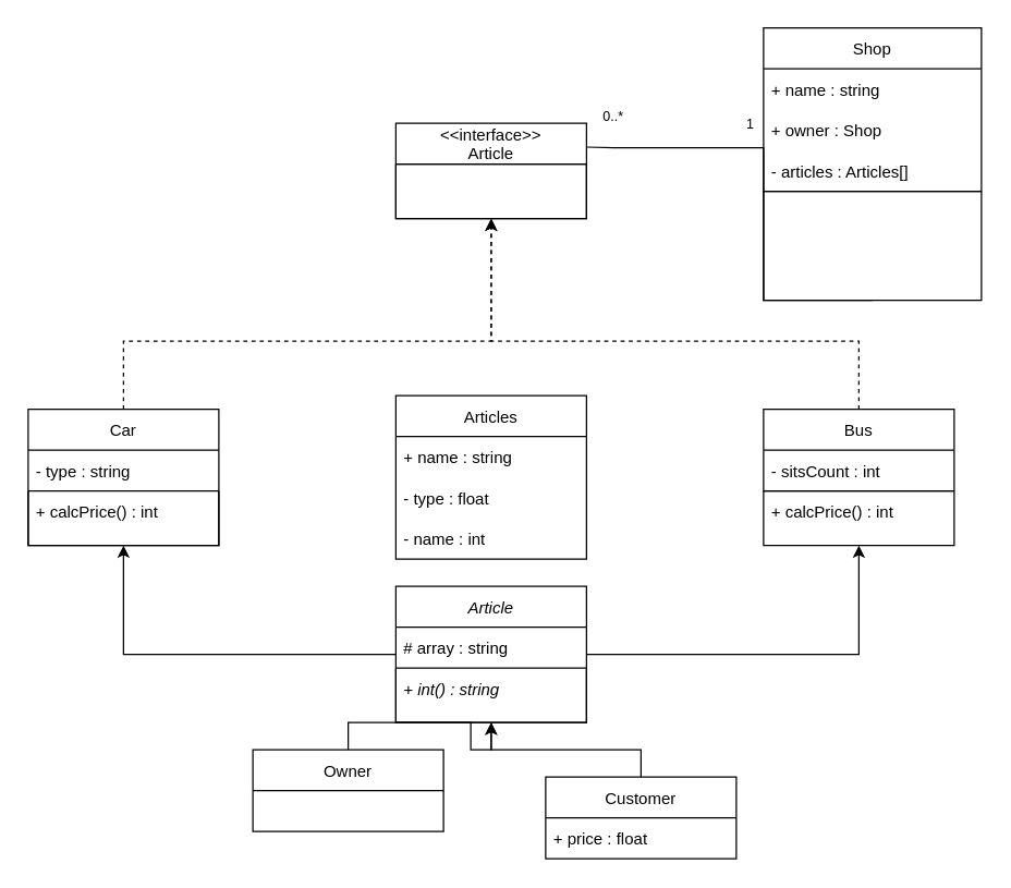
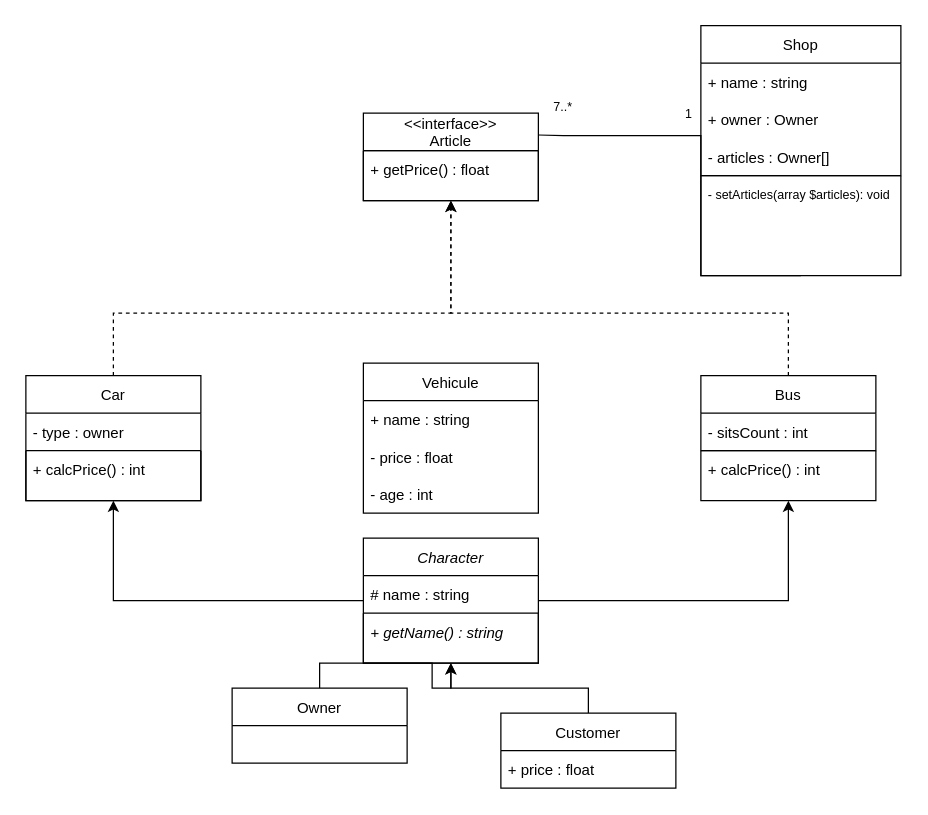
  <mxCell id="0" />
  <mxCell id="1" parent="0" />
  <mxCell id="2" style="edgeStyle=orthogonalEdgeStyle;rounded=0;orthogonalLoop=1;jettySize=auto;html=1;entryX=0.5;entryY=1;entryDx=0;entryDy=0;" parent="1" source="3" target="28" edge="1"><mxGeometry relative="1" as="geometry"><Array as="points"><mxPoint x="630" y="480" /></Array></mxGeometry></mxCell>
- <mxCell id="3" value="Article" style="swimlane;fontStyle=2;childLayout=stackLayout;horizontal=1;startSize=30;horizontalStack=0;resizeParent=1;resizeParentMax=0;resizeLast=0;collapsible=1;marginBottom=0;" parent="1" vertex="1"><mxGeometry x="290" y="430" width="140" height="100" as="geometry" /></mxCell>
- <mxCell id="4" value="# array : string" style="text;strokeColor=none;fillColor=none;align=left;verticalAlign=middle;spacingLeft=4;spacingRight=4;overflow=hidden;points=[[0,0.5],[1,0.5]];portConstraint=eastwest;rotatable=0;" parent="3" vertex="1"><mxGeometry y="30" width="140" height="30" as="geometry" /></mxCell>
+ <mxCell id="3" value="Character" style="swimlane;fontStyle=2;childLayout=stackLayout;horizontal=1;startSize=30;horizontalStack=0;resizeParent=1;resizeParentMax=0;resizeLast=0;collapsible=1;marginBottom=0;" parent="1" vertex="1"><mxGeometry x="290" y="430" width="140" height="100" as="geometry" /></mxCell>
+ <mxCell id="4" value="# name : string" style="text;strokeColor=none;fillColor=none;align=left;verticalAlign=middle;spacingLeft=4;spacingRight=4;overflow=hidden;points=[[0,0.5],[1,0.5]];portConstraint=eastwest;rotatable=0;" parent="3" vertex="1"><mxGeometry y="30" width="140" height="30" as="geometry" /></mxCell>
  <mxCell id="5" value="" style="swimlane;startSize=0;" parent="3" vertex="1"><mxGeometry y="60" width="140" height="40" as="geometry" /></mxCell>
- <mxCell id="6" value="+ int() : string" style="text;strokeColor=none;fillColor=none;align=left;verticalAlign=middle;spacingLeft=4;spacingRight=4;overflow=hidden;points=[[0,0.5],[1,0.5]];portConstraint=eastwest;rotatable=0;fontStyle=2" parent="5" vertex="1"><mxGeometry width="140" height="30" as="geometry" /></mxCell>
+ <mxCell id="6" value="+ getName() : string" style="text;strokeColor=none;fillColor=none;align=left;verticalAlign=middle;spacingLeft=4;spacingRight=4;overflow=hidden;points=[[0,0.5],[1,0.5]];portConstraint=eastwest;rotatable=0;fontStyle=2" parent="5" vertex="1"><mxGeometry width="140" height="30" as="geometry" /></mxCell>
  <mxCell id="7" style="edgeStyle=orthogonalEdgeStyle;rounded=0;orthogonalLoop=1;jettySize=auto;html=1;exitX=0.5;exitY=1;exitDx=0;exitDy=0;" parent="3" source="5" target="5" edge="1"><mxGeometry relative="1" as="geometry" /></mxCell>
  <mxCell id="8" style="edgeStyle=orthogonalEdgeStyle;rounded=0;orthogonalLoop=1;jettySize=auto;html=1;entryX=0.5;entryY=1;entryDx=0;entryDy=0;" parent="1" source="9" target="5" edge="1"><mxGeometry relative="1" as="geometry" /></mxCell>
  <mxCell id="9" value="Owner" style="swimlane;fontStyle=0;childLayout=stackLayout;horizontal=1;startSize=30;horizontalStack=0;resizeParent=1;resizeParentMax=0;resizeLast=0;collapsible=1;marginBottom=0;" parent="1" vertex="1"><mxGeometry x="185" y="550" width="140" height="60" as="geometry" /></mxCell>
  <mxCell id="10" style="edgeStyle=orthogonalEdgeStyle;rounded=0;orthogonalLoop=1;jettySize=auto;html=1;entryX=0.5;entryY=1;entryDx=0;entryDy=0;" parent="1" source="11" target="5" edge="1"><mxGeometry relative="1" as="geometry" /></mxCell>
  <mxCell id="11" value="Customer" style="swimlane;fontStyle=0;childLayout=stackLayout;horizontal=1;startSize=30;horizontalStack=0;resizeParent=1;resizeParentMax=0;resizeLast=0;collapsible=1;marginBottom=0;" parent="1" vertex="1"><mxGeometry x="400" y="570" width="140" height="60" as="geometry" /></mxCell>
  <mxCell id="12" value="+ price : float" style="text;strokeColor=none;fillColor=none;align=left;verticalAlign=middle;spacingLeft=4;spacingRight=4;overflow=hidden;points=[[0,0.5],[1,0.5]];portConstraint=eastwest;rotatable=0;" parent="11" vertex="1"><mxGeometry y="30" width="140" height="30" as="geometry" /></mxCell>
  <mxCell id="13" value="&lt;&lt;interface&gt;&gt;&#10;Article" style="swimlane;fontStyle=0;childLayout=stackLayout;horizontal=1;startSize=30;horizontalStack=0;resizeParent=1;resizeParentMax=0;resizeLast=0;collapsible=1;marginBottom=0;" parent="1" vertex="1"><mxGeometry x="290" y="90" width="140" height="70" as="geometry" /></mxCell>
  <mxCell id="14" value="" style="swimlane;startSize=0;" parent="13" vertex="1"><mxGeometry y="30" width="140" height="40" as="geometry" /></mxCell>
+ <mxCell id="15" value="+ getPrice() : float" style="text;strokeColor=none;fillColor=none;align=left;verticalAlign=middle;spacingLeft=4;spacingRight=4;overflow=hidden;points=[[0,0.5],[1,0.5]];portConstraint=eastwest;rotatable=0;fontStyle=0" parent="14" vertex="1"><mxGeometry width="140" height="30" as="geometry" /></mxCell>
  <mxCell id="16" style="edgeStyle=orthogonalEdgeStyle;rounded=0;orthogonalLoop=1;jettySize=auto;html=1;entryX=0.5;entryY=1;entryDx=0;entryDy=0;dashed=1;" parent="1" source="17" target="14" edge="1"><mxGeometry relative="1" as="geometry"><Array as="points"><mxPoint x="90" y="250" /><mxPoint x="360" y="250" /></Array></mxGeometry></mxCell>
  <mxCell id="17" value="Car" style="swimlane;fontStyle=0;childLayout=stackLayout;horizontal=1;startSize=30;horizontalStack=0;resizeParent=1;resizeParentMax=0;resizeLast=0;collapsible=1;marginBottom=0;" parent="1" vertex="1"><mxGeometry x="20" y="300" width="140" height="100" as="geometry" /></mxCell>
- <mxCell id="18" value="- type : string" style="text;strokeColor=none;fillColor=none;align=left;verticalAlign=middle;spacingLeft=4;spacingRight=4;overflow=hidden;points=[[0,0.5],[1,0.5]];portConstraint=eastwest;rotatable=0;" parent="17" vertex="1"><mxGeometry y="30" width="140" height="30" as="geometry" /></mxCell>
+ <mxCell id="18" value="- type : owner" style="text;strokeColor=none;fillColor=none;align=left;verticalAlign=middle;spacingLeft=4;spacingRight=4;overflow=hidden;points=[[0,0.5],[1,0.5]];portConstraint=eastwest;rotatable=0;" parent="17" vertex="1"><mxGeometry y="30" width="140" height="30" as="geometry" /></mxCell>
  <mxCell id="19" value="" style="swimlane;startSize=0;" parent="17" vertex="1"><mxGeometry y="60" width="140" height="40" as="geometry" /></mxCell>
  <mxCell id="20" value="+ calcPrice() : int" style="text;strokeColor=none;fillColor=none;align=left;verticalAlign=middle;spacingLeft=4;spacingRight=4;overflow=hidden;points=[[0,0.5],[1,0.5]];portConstraint=eastwest;rotatable=0;fontStyle=0" parent="19" vertex="1"><mxGeometry width="140" height="30" as="geometry" /></mxCell>
- <mxCell id="21" value="Articles" style="swimlane;fontStyle=0;childLayout=stackLayout;horizontal=1;startSize=30;horizontalStack=0;resizeParent=1;resizeParentMax=0;resizeLast=0;collapsible=1;marginBottom=0;" parent="1" vertex="1"><mxGeometry x="290" y="290" width="140" height="120" as="geometry" /></mxCell>
+ <mxCell id="21" value="Vehicule" style="swimlane;fontStyle=0;childLayout=stackLayout;horizontal=1;startSize=30;horizontalStack=0;resizeParent=1;resizeParentMax=0;resizeLast=0;collapsible=1;marginBottom=0;" parent="1" vertex="1"><mxGeometry x="290" y="290" width="140" height="120" as="geometry" /></mxCell>
  <mxCell id="22" value="+ name : string" style="text;strokeColor=none;fillColor=none;align=left;verticalAlign=middle;spacingLeft=4;spacingRight=4;overflow=hidden;points=[[0,0.5],[1,0.5]];portConstraint=eastwest;rotatable=0;" parent="21" vertex="1"><mxGeometry y="30" width="140" height="30" as="geometry" /></mxCell>
- <mxCell id="23" value="- type : float" style="text;strokeColor=none;fillColor=none;align=left;verticalAlign=middle;spacingLeft=4;spacingRight=4;overflow=hidden;points=[[0,0.5],[1,0.5]];portConstraint=eastwest;rotatable=0;" parent="21" vertex="1"><mxGeometry y="60" width="140" height="30" as="geometry" /></mxCell>
- <mxCell id="24" value="- name : int" style="text;strokeColor=none;fillColor=none;align=left;verticalAlign=middle;spacingLeft=4;spacingRight=4;overflow=hidden;points=[[0,0.5],[1,0.5]];portConstraint=eastwest;rotatable=0;" parent="21" vertex="1"><mxGeometry y="90" width="140" height="30" as="geometry" /></mxCell>
+ <mxCell id="23" value="- price : float" style="text;strokeColor=none;fillColor=none;align=left;verticalAlign=middle;spacingLeft=4;spacingRight=4;overflow=hidden;points=[[0,0.5],[1,0.5]];portConstraint=eastwest;rotatable=0;" parent="21" vertex="1"><mxGeometry y="60" width="140" height="30" as="geometry" /></mxCell>
+ <mxCell id="24" value="- age : int" style="text;strokeColor=none;fillColor=none;align=left;verticalAlign=middle;spacingLeft=4;spacingRight=4;overflow=hidden;points=[[0,0.5],[1,0.5]];portConstraint=eastwest;rotatable=0;" parent="21" vertex="1"><mxGeometry y="90" width="140" height="30" as="geometry" /></mxCell>
  <mxCell id="25" style="edgeStyle=orthogonalEdgeStyle;rounded=0;orthogonalLoop=1;jettySize=auto;html=1;dashed=1;" parent="1" source="26" target="13" edge="1"><mxGeometry relative="1" as="geometry"><Array as="points"><mxPoint x="630" y="250" /><mxPoint x="360" y="250" /></Array></mxGeometry></mxCell>
  <mxCell id="26" value="Bus" style="swimlane;fontStyle=0;childLayout=stackLayout;horizontal=1;startSize=30;horizontalStack=0;resizeParent=1;resizeParentMax=0;resizeLast=0;collapsible=1;marginBottom=0;" parent="1" vertex="1"><mxGeometry x="560" y="300" width="140" height="60" as="geometry" /></mxCell>
  <mxCell id="27" value="- sitsCount : int" style="text;strokeColor=none;fillColor=none;align=left;verticalAlign=middle;spacingLeft=4;spacingRight=4;overflow=hidden;points=[[0,0.5],[1,0.5]];portConstraint=eastwest;rotatable=0;" parent="26" vertex="1"><mxGeometry y="30" width="140" height="30" as="geometry" /></mxCell>
  <mxCell id="28" value="" style="swimlane;startSize=0;" parent="1" vertex="1"><mxGeometry x="560" y="360" width="140" height="40" as="geometry" /></mxCell>
  <mxCell id="29" style="edgeStyle=orthogonalEdgeStyle;rounded=0;orthogonalLoop=1;jettySize=auto;html=1;" parent="1" target="17" edge="1"><mxGeometry relative="1" as="geometry"><Array as="points"><mxPoint x="290" y="480" /><mxPoint x="90" y="480" /></Array><mxPoint x="290" y="480" as="sourcePoint" /></mxGeometry></mxCell>
  <mxCell id="30" value="Shop" style="swimlane;fontStyle=0;childLayout=stackLayout;horizontal=1;startSize=30;horizontalStack=0;resizeParent=1;resizeParentMax=0;resizeLast=0;collapsible=1;marginBottom=0;" vertex="1" parent="1"><mxGeometry x="560" y="20" width="160" height="120" as="geometry" /></mxCell>
  <mxCell id="31" value="+ name : string" style="text;strokeColor=none;fillColor=none;align=left;verticalAlign=middle;spacingLeft=4;spacingRight=4;overflow=hidden;points=[[0,0.5],[1,0.5]];portConstraint=eastwest;rotatable=0;" vertex="1" parent="30"><mxGeometry y="30" width="160" height="30" as="geometry" /></mxCell>
- <mxCell id="32" value="+ owner : Shop" style="text;strokeColor=none;fillColor=none;align=left;verticalAlign=middle;spacingLeft=4;spacingRight=4;overflow=hidden;points=[[0,0.5],[1,0.5]];portConstraint=eastwest;rotatable=0;" vertex="1" parent="30"><mxGeometry y="60" width="160" height="30" as="geometry" /></mxCell>
- <mxCell id="33" value="- articles : Articles[]" style="text;strokeColor=none;fillColor=none;align=left;verticalAlign=middle;spacingLeft=4;spacingRight=4;overflow=hidden;points=[[0,0.5],[1,0.5]];portConstraint=eastwest;rotatable=0;" vertex="1" parent="30"><mxGeometry y="90" width="160" height="30" as="geometry" /></mxCell>
+ <mxCell id="32" value="+ owner : Owner" style="text;strokeColor=none;fillColor=none;align=left;verticalAlign=middle;spacingLeft=4;spacingRight=4;overflow=hidden;points=[[0,0.5],[1,0.5]];portConstraint=eastwest;rotatable=0;" vertex="1" parent="30"><mxGeometry y="60" width="160" height="30" as="geometry" /></mxCell>
+ <mxCell id="33" value="- articles : Owner[]" style="text;strokeColor=none;fillColor=none;align=left;verticalAlign=middle;spacingLeft=4;spacingRight=4;overflow=hidden;points=[[0,0.5],[1,0.5]];portConstraint=eastwest;rotatable=0;" vertex="1" parent="30"><mxGeometry y="90" width="160" height="30" as="geometry" /></mxCell>
  <mxCell id="34" value="1" style="edgeStyle=orthogonalEdgeStyle;rounded=0;orthogonalLoop=1;jettySize=auto;html=1;exitX=0.5;exitY=1;exitDx=0;exitDy=0;fontSize=10;endArrow=none;endFill=0;entryX=1;entryY=0.25;entryDx=0;entryDy=0;" edge="1" parent="1" source="35" target="13"><mxGeometry x="0.255" y="-18" relative="1" as="geometry"><mxPoint x="450" y="90" as="targetPoint" /><Array as="points"><mxPoint x="560" y="220" /><mxPoint x="560" y="108" /><mxPoint x="450" y="108" /></Array><mxPoint as="offset" /></mxGeometry></mxCell>
  <mxCell id="35" value="" style="swimlane;startSize=0;" vertex="1" parent="1"><mxGeometry x="560" y="140" width="160" height="80" as="geometry" /></mxCell>
- <mxCell id="37" value="0..*" style="text;html=1;strokeColor=none;fillColor=none;align=center;verticalAlign=middle;whiteSpace=wrap;rounded=0;fontSize=10;" vertex="1" parent="1"><mxGeometry x="420" y="70" width="60" height="30" as="geometry" /></mxCell>
+ <mxCell id="36" value="- setArticles(array $articles): void" style="text;strokeColor=none;fillColor=none;align=left;verticalAlign=middle;spacingLeft=4;spacingRight=4;overflow=hidden;points=[[0,0.5],[1,0.5]];portConstraint=eastwest;rotatable=0;fontSize=10;" vertex="1" parent="35"><mxGeometry width="160" height="30" as="geometry" /></mxCell>
+ <mxCell id="37" value="7..*" style="text;html=1;strokeColor=none;fillColor=none;align=center;verticalAlign=middle;whiteSpace=wrap;rounded=0;fontSize=10;" vertex="1" parent="1"><mxGeometry x="420" y="70" width="60" height="30" as="geometry" /></mxCell>
  <mxCell id="38" value="+ calcPrice() : int" style="text;strokeColor=none;fillColor=none;align=left;verticalAlign=middle;spacingLeft=4;spacingRight=4;overflow=hidden;points=[[0,0.5],[1,0.5]];portConstraint=eastwest;rotatable=0;fontStyle=0" parent="1" vertex="1"><mxGeometry x="560" y="360" width="140" height="30" as="geometry" /></mxCell>
